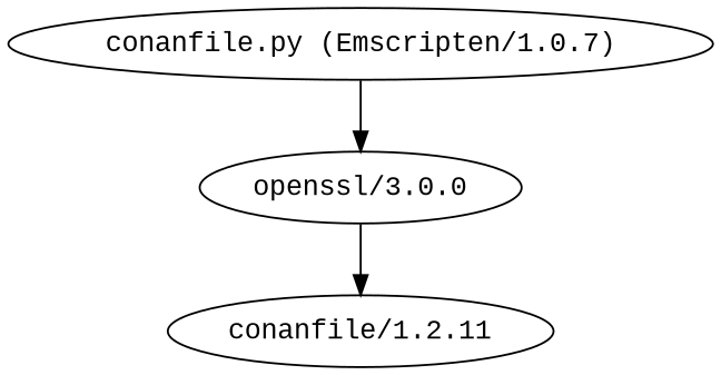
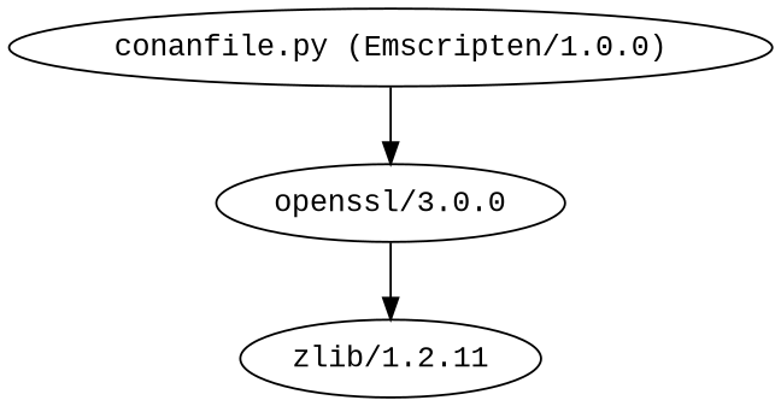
  digraph {
    fontname="Liberation Mono"
    node [fontname="Liberation Mono"]
    edge [fontname="Liberation Mono"]
    n1 [label="openssl/3.0.0"]
-   "zlib/1.2.11" [label="conanfile/1.2.11"]
-   "conanfile.py (Emscripten/1.0.0)" [label="conanfile.py (Emscripten/1.0.7)"]
+   "zlib/1.2.11"
+   "conanfile.py (Emscripten/1.0.0)"
    n1 -> "zlib/1.2.11"
    "conanfile.py (Emscripten/1.0.0)" -> n1
  }
